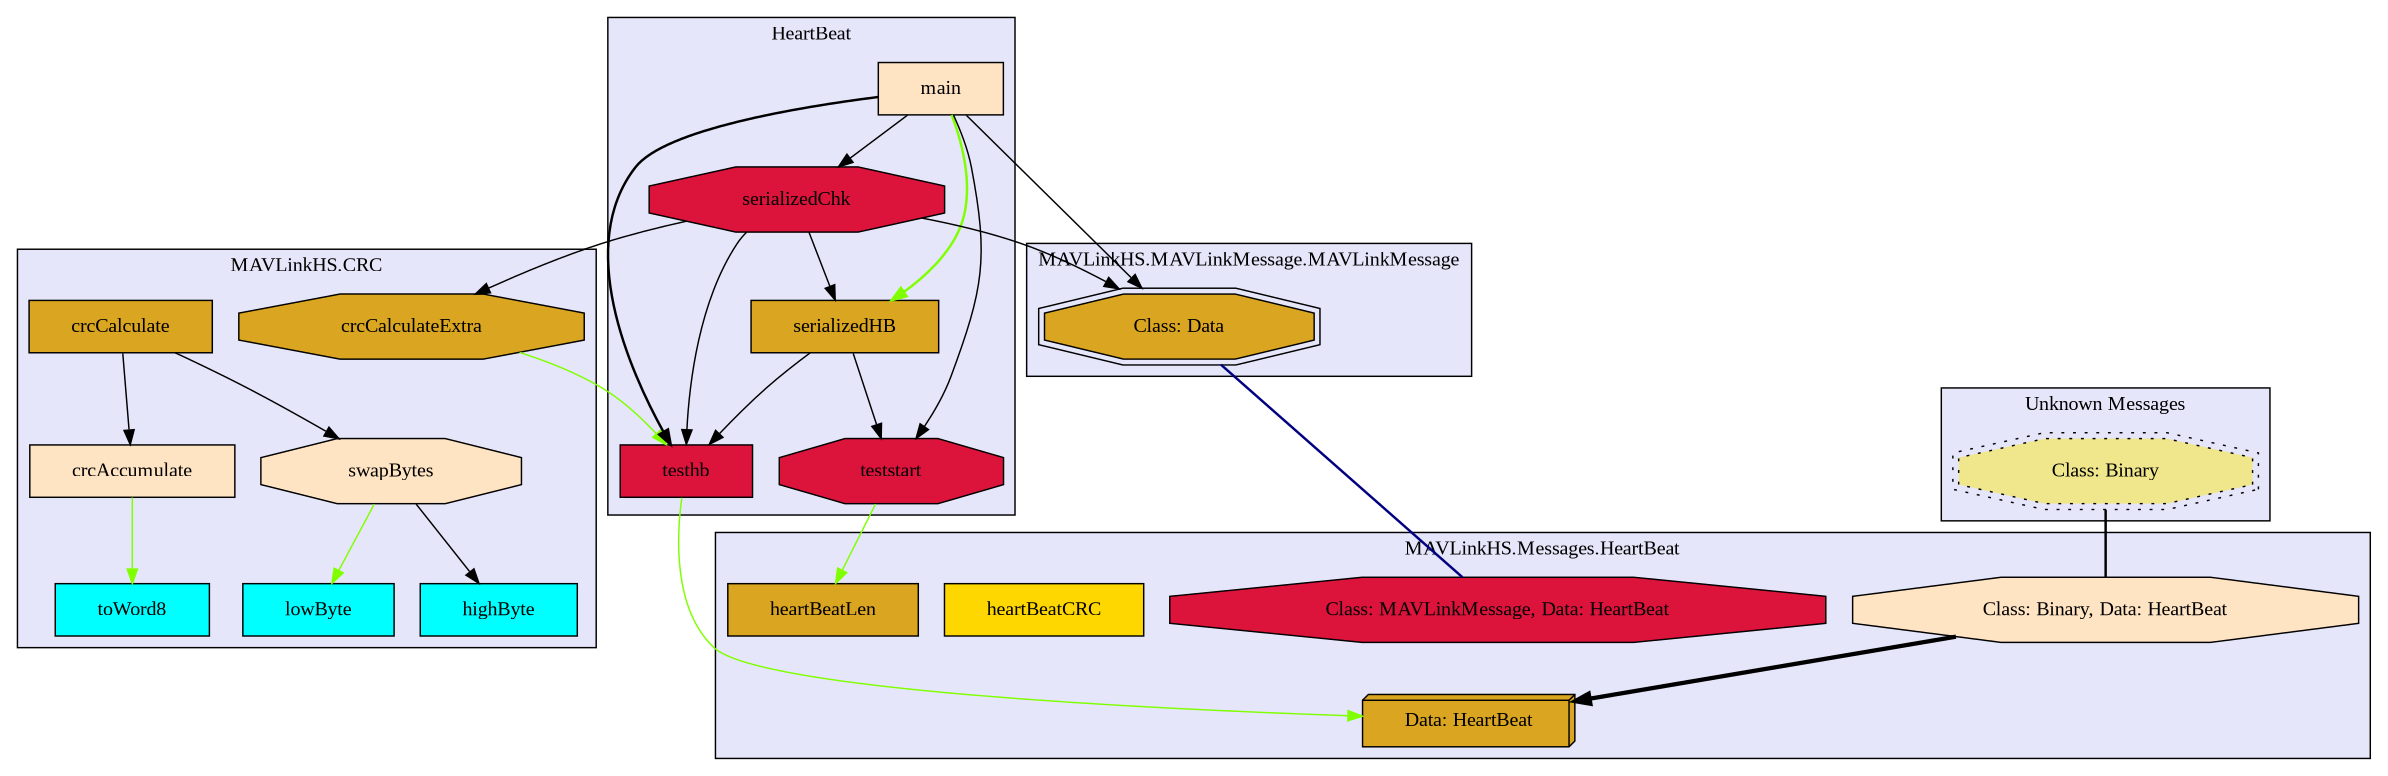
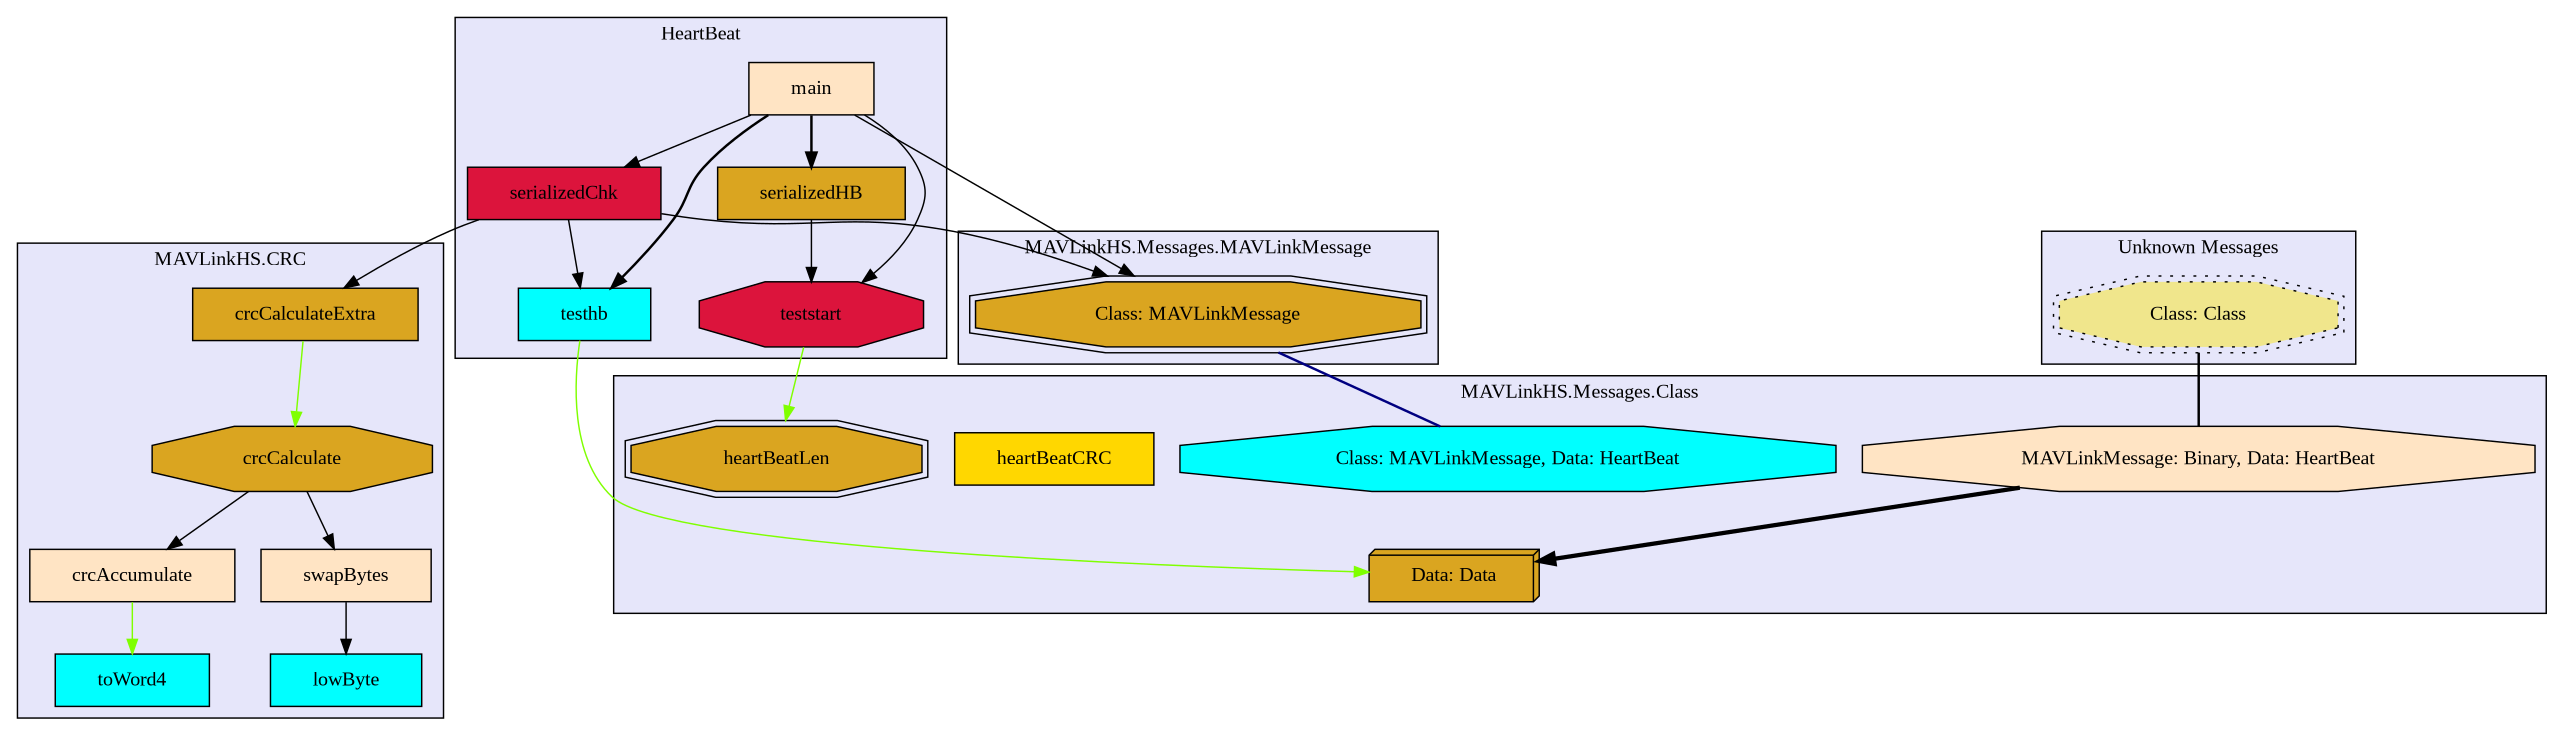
  digraph {
    fontname="Liberation Serif"
    node [fillcolor=goldenrod fontname="Liberation Serif" margin="0.4,0.1" shape=box style="filled,solid"]
    edge [color=black fontname="Liberation Serif" penwidth=1]
    n1 [fillcolor=bisque label=crcAccumulate]
-   n2 [label=crcCalculate]
-   n3 [label=crcCalculateExtra shape=octagon]
-   n4 [fillcolor=cyan label=highByte]
+   n2 [label=crcCalculate shape=octagon]
+   n3 [label=crcCalculateExtra]
    n5 [fillcolor=cyan label=lowByte]
-   n6 [fillcolor=bisque label=swapBytes shape=octagon]
-   n7 [fillcolor=cyan label=toWord8]
-   n8 [label="Data: HeartBeat" shape=box3d]
-   n9 [fillcolor=crimson label="Class: MAVLinkMessage, Data: HeartBeat" shape=octagon]
-   n10 [fillcolor=bisque label="Class: Binary, Data: HeartBeat" shape=octagon]
+   n6 [fillcolor=bisque label=swapBytes]
+   n7 [fillcolor=cyan label=toWord4]
+   n8 [label="Data: Data" shape=box3d]
+   n9 [fillcolor=cyan label="Class: MAVLinkMessage, Data: HeartBeat" shape=octagon]
+   n10 [fillcolor=bisque label="MAVLinkMessage: Binary, Data: HeartBeat" shape=octagon]
    n11 [fillcolor=gold label=heartBeatCRC]
-   n12 [label=heartBeatLen]
-   n13 [label="Class: Data" shape=doubleoctagon]
+   n12 [label=heartBeatLen shape=doubleoctagon]
+   n13 [label="Class: MAVLinkMessage" shape=doubleoctagon]
    n14 [fillcolor=bisque label=main]
-   n15 [fillcolor=crimson label=serializedChk shape=octagon]
+   n15 [fillcolor=crimson label=serializedChk]
    n16 [label=serializedHB]
-   n17 [fillcolor=crimson label=testhb]
+   n17 [fillcolor=cyan label=testhb]
    n18 [fillcolor=crimson label=teststart shape=octagon]
-   n19 [fillcolor=khaki label="Class: Binary" shape=doubleoctagon style="filled,dotted"]
+   n19 [fillcolor=khaki label="Class: Class" shape=doubleoctagon style="filled,dotted"]
    subgraph cluster_1 {
      fillcolor=lavender
      label="MAVLinkHS.CRC"
      style=filled
      n1
      n2
      n3
-     n4
      n5
      n6
      n7
    }
    subgraph cluster_2 {
      fillcolor=lavender
-     label="MAVLinkHS.Messages.HeartBeat"
+     label="MAVLinkHS.Messages.Class"
      style=filled
      n8
      n9
      n10
      n11
      n12
    }
    subgraph cluster_3 {
      fillcolor=lavender
-     label="MAVLinkHS.MAVLinkMessage.MAVLinkMessage"
+     label="MAVLinkHS.Messages.MAVLinkMessage"
      style=filled
      n13
    }
    subgraph cluster_4 {
      fillcolor=lavender
      label=HeartBeat
      style=filled
      n14
      n15
      n16
      n17
      n18
    }
    subgraph cluster_5 {
      fillcolor=lavender
      label="Unknown Messages"
      style=filled
      n19
    }
    n1 -> n7 [color=chartreuse]
    n2 -> n1
    n2 -> n6
-   n3 -> n17 [color=chartreuse]
-   n6 -> n4
-   n6 -> n5 [color=chartreuse]
+   n3 -> n2 [color=chartreuse]
+   n6 -> n5
    n10 -> n8 [penwidth=2.9459101490553135]
    n13 -> n9 [color=navy dir=none penwidth=1.6931471805599454]
    n14 -> n13
    n14 -> n15
-   n14 -> n16 [color=chartreuse penwidth=1.6931471805599454]
+   n14 -> n16 [penwidth=1.6931471805599454]
    n14 -> n17 [penwidth=1.6931471805599454]
    n14 -> n18
    n15 -> n3
    n15 -> n13
-   n15 -> n16
    n15 -> n17
-   n16 -> n17
    n16 -> n18
    n17 -> n8 [color=chartreuse]
    n18 -> n12 [color=chartreuse]
    n19 -> n10 [dir=none penwidth=1.6931471805599454]
  }
